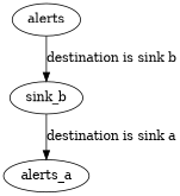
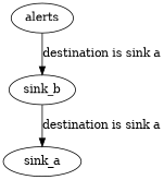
  digraph {
    node [type=file]
    edge [field=dest type=regex]
-   sink_a [path="/tmp/sink_a.log" label=alerts_a]
+   sink_a [path="/tmp/sink_a.log"]
    sink_b [path="/tmp/sink_b.log"]
    alerts [type=""]
    sink_b -> sink_a [label="destination is sink a" regex=sink_a]
-   alerts -> sink_b [label="destination is sink b" regex=sink_b]
+   alerts -> sink_b [label="destination is sink a" regex=sink_b]
  }
